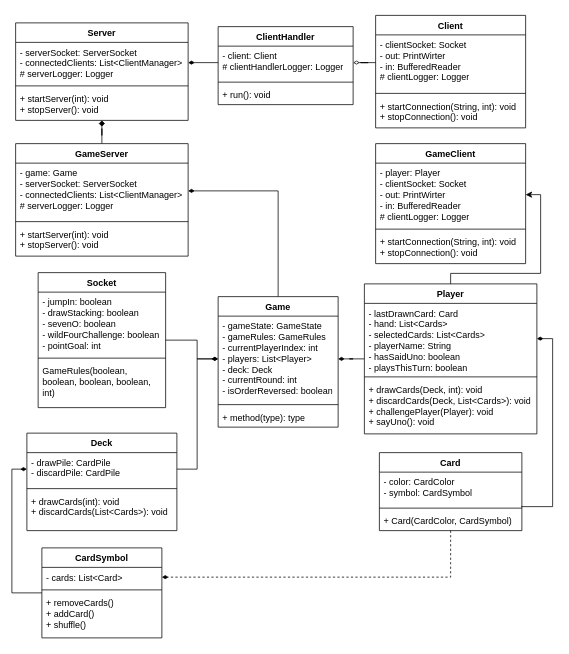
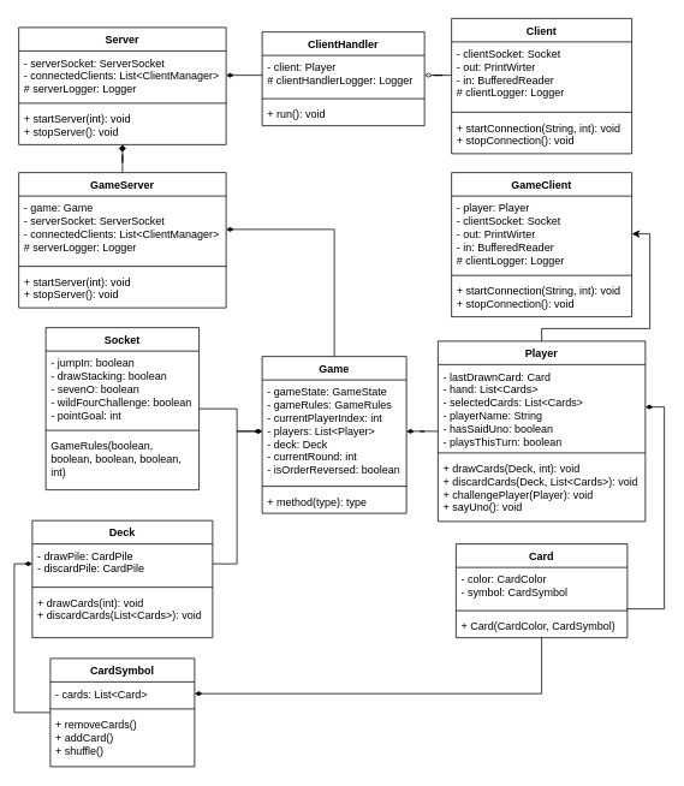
  <mxCell id="0" />
  <mxCell id="1" parent="0" />
- <mxCell id="2" style="edgeStyle=orthogonalEdgeStyle;rounded=0;orthogonalLoop=1;jettySize=auto;html=1;entryX=1;entryY=0.5;entryDx=0;entryDy=0;endArrow=diamondThin;endFill=1;dashed=1;" edge="1" parent="1" source="4" target="54"><mxGeometry relative="1" as="geometry" /></mxCell>
+ <mxCell id="2" style="edgeStyle=orthogonalEdgeStyle;rounded=0;orthogonalLoop=1;jettySize=auto;html=1;entryX=1;entryY=0.5;entryDx=0;entryDy=0;endArrow=diamondThin;endFill=1;" edge="1" parent="1" source="4" target="54"><mxGeometry relative="1" as="geometry" /></mxCell>
  <mxCell id="3" style="edgeStyle=orthogonalEdgeStyle;rounded=0;orthogonalLoop=1;jettySize=auto;html=1;entryX=1;entryY=0.5;entryDx=0;entryDy=0;endArrow=diamondThin;endFill=1;exitX=0.995;exitY=0.25;exitDx=0;exitDy=0;exitPerimeter=0;" edge="1" parent="1" source="6" target="25"><mxGeometry relative="1" as="geometry"><Array as="points"><mxPoint x="736" y="675" /><mxPoint x="736" y="451" /></Array></mxGeometry></mxCell>
  <mxCell id="4" value="Card" style="swimlane;fontStyle=1;align=center;verticalAlign=top;childLayout=stackLayout;horizontal=1;startSize=26;horizontalStack=0;resizeParent=1;resizeParentMax=0;resizeLast=0;collapsible=1;marginBottom=0;whiteSpace=wrap;html=1;" vertex="1" parent="1"><mxGeometry x="505" y="603" width="190" height="104" as="geometry" /></mxCell>
  <mxCell id="5" value="- color: CardColor&lt;div&gt;- symbol: CardSymbol&lt;/div&gt;" style="text;strokeColor=none;fillColor=none;align=left;verticalAlign=top;spacingLeft=4;spacingRight=4;overflow=hidden;rotatable=0;points=[[0,0.5],[1,0.5]];portConstraint=eastwest;whiteSpace=wrap;html=1;" vertex="1" parent="4"><mxGeometry y="26" width="190" height="44" as="geometry" /></mxCell>
  <mxCell id="6" value="" style="line;strokeWidth=1;fillColor=none;align=left;verticalAlign=middle;spacingTop=-1;spacingLeft=3;spacingRight=3;rotatable=0;labelPosition=right;points=[];portConstraint=eastwest;strokeColor=inherit;" vertex="1" parent="4"><mxGeometry y="70" width="190" height="8" as="geometry" /></mxCell>
  <mxCell id="7" value="+ Card(CardColor, CardSymbol)" style="text;strokeColor=none;fillColor=none;align=left;verticalAlign=top;spacingLeft=4;spacingRight=4;overflow=hidden;rotatable=0;points=[[0,0.5],[1,0.5]];portConstraint=eastwest;whiteSpace=wrap;html=1;" vertex="1" parent="4"><mxGeometry y="78" width="190" height="26" as="geometry" /></mxCell>
  <mxCell id="8" value="Deck" style="swimlane;fontStyle=1;align=center;verticalAlign=top;childLayout=stackLayout;horizontal=1;startSize=26;horizontalStack=0;resizeParent=1;resizeParentMax=0;resizeLast=0;collapsible=1;marginBottom=0;whiteSpace=wrap;html=1;" vertex="1" parent="1"><mxGeometry x="35" y="577" width="200" height="130" as="geometry" /></mxCell>
  <mxCell id="9" value="- drawPile: CardPile&lt;div&gt;- discardPile: CardPile&lt;/div&gt;" style="text;strokeColor=none;fillColor=none;align=left;verticalAlign=top;spacingLeft=4;spacingRight=4;overflow=hidden;rotatable=0;points=[[0,0.5],[1,0.5]];portConstraint=eastwest;whiteSpace=wrap;html=1;" vertex="1" parent="8"><mxGeometry y="26" width="200" height="44" as="geometry" /></mxCell>
  <mxCell id="10" value="" style="line;strokeWidth=1;fillColor=none;align=left;verticalAlign=middle;spacingTop=-1;spacingLeft=3;spacingRight=3;rotatable=0;labelPosition=right;points=[];portConstraint=eastwest;strokeColor=inherit;" vertex="1" parent="8"><mxGeometry y="70" width="200" height="8" as="geometry" /></mxCell>
  <mxCell id="11" value="+ drawCards(int): void&lt;div&gt;+ discardCards(List&amp;lt;Cards&amp;gt;): void&lt;/div&gt;" style="text;strokeColor=none;fillColor=none;align=left;verticalAlign=top;spacingLeft=4;spacingRight=4;overflow=hidden;rotatable=0;points=[[0,0.5],[1,0.5]];portConstraint=eastwest;whiteSpace=wrap;html=1;" vertex="1" parent="8"><mxGeometry y="78" width="200" height="52" as="geometry" /></mxCell>
  <mxCell id="12" style="edgeStyle=orthogonalEdgeStyle;rounded=0;orthogonalLoop=1;jettySize=auto;html=1;entryX=1;entryY=0.5;entryDx=0;entryDy=0;endArrow=diamondThin;endFill=1;" edge="1" parent="1" source="13" target="42"><mxGeometry relative="1" as="geometry" /></mxCell>
  <mxCell id="13" value="Game" style="swimlane;fontStyle=1;align=center;verticalAlign=top;childLayout=stackLayout;horizontal=1;startSize=26;horizontalStack=0;resizeParent=1;resizeParentMax=0;resizeLast=0;collapsible=1;marginBottom=0;whiteSpace=wrap;html=1;" vertex="1" parent="1"><mxGeometry x="290" y="395" width="160" height="174" as="geometry" /></mxCell>
  <mxCell id="14" value="- gameState: GameState&lt;div&gt;- gameRules: GameRules&lt;/div&gt;&lt;div&gt;- currentPlayerIndex: int&lt;/div&gt;&lt;div&gt;- players: List&amp;lt;Player&amp;gt;&lt;/div&gt;&lt;div&gt;- deck: Deck&lt;/div&gt;&lt;div&gt;- currentRound: int&lt;/div&gt;&lt;div&gt;- isOrderReversed: boolean&lt;/div&gt;" style="text;strokeColor=none;fillColor=none;align=left;verticalAlign=top;spacingLeft=4;spacingRight=4;overflow=hidden;rotatable=0;points=[[0,0.5],[1,0.5]];portConstraint=eastwest;whiteSpace=wrap;html=1;" vertex="1" parent="13"><mxGeometry y="26" width="160" height="114" as="geometry" /></mxCell>
  <mxCell id="15" value="" style="line;strokeWidth=1;fillColor=none;align=left;verticalAlign=middle;spacingTop=-1;spacingLeft=3;spacingRight=3;rotatable=0;labelPosition=right;points=[];portConstraint=eastwest;strokeColor=inherit;" vertex="1" parent="13"><mxGeometry y="140" width="160" height="8" as="geometry" /></mxCell>
  <mxCell id="16" value="+ method(type): type" style="text;strokeColor=none;fillColor=none;align=left;verticalAlign=top;spacingLeft=4;spacingRight=4;overflow=hidden;rotatable=0;points=[[0,0.5],[1,0.5]];portConstraint=eastwest;whiteSpace=wrap;html=1;" vertex="1" parent="13"><mxGeometry y="148" width="160" height="26" as="geometry" /></mxCell>
  <mxCell id="17" style="edgeStyle=orthogonalEdgeStyle;rounded=0;orthogonalLoop=1;jettySize=auto;html=1;entryX=0;entryY=0.5;entryDx=0;entryDy=0;endArrow=diamondThin;endFill=1;" edge="1" parent="1"><mxGeometry relative="1" as="geometry"><mxPoint x="220" y="453" as="sourcePoint" /><mxPoint x="290" y="478" as="targetPoint" /><Array as="points"><mxPoint x="262" y="453" /><mxPoint x="262" y="478" /></Array></mxGeometry></mxCell>
  <mxCell id="18" value="Socket" style="swimlane;fontStyle=1;align=center;verticalAlign=top;childLayout=stackLayout;horizontal=1;startSize=26;horizontalStack=0;resizeParent=1;resizeParentMax=0;resizeLast=0;collapsible=1;marginBottom=0;whiteSpace=wrap;html=1;" vertex="1" parent="1"><mxGeometry x="50" y="363" width="170" height="180" as="geometry" /></mxCell>
  <mxCell id="19" value="- jumpIn: boolean&lt;div&gt;- drawStacking: boolean&lt;/div&gt;&lt;div&gt;- sevenO: boolean&lt;/div&gt;&lt;div&gt;- wildFourChallenge: boolean&lt;/div&gt;&lt;div&gt;- pointGoal: int&lt;/div&gt;" style="text;strokeColor=none;fillColor=none;align=left;verticalAlign=top;spacingLeft=4;spacingRight=4;overflow=hidden;rotatable=0;points=[[0,0.5],[1,0.5]];portConstraint=eastwest;whiteSpace=wrap;html=1;" vertex="1" parent="18"><mxGeometry y="26" width="170" height="84" as="geometry" /></mxCell>
  <mxCell id="20" value="" style="line;strokeWidth=1;fillColor=none;align=left;verticalAlign=middle;spacingTop=-1;spacingLeft=3;spacingRight=3;rotatable=0;labelPosition=right;points=[];portConstraint=eastwest;strokeColor=inherit;" vertex="1" parent="18"><mxGeometry y="110" width="170" height="8" as="geometry" /></mxCell>
  <mxCell id="21" value="GameRules(boolean, boolean, boolean, boolean, int)" style="text;strokeColor=none;fillColor=none;align=left;verticalAlign=top;spacingLeft=4;spacingRight=4;overflow=hidden;rotatable=0;points=[[0,0.5],[1,0.5]];portConstraint=eastwest;whiteSpace=wrap;html=1;" vertex="1" parent="18"><mxGeometry y="118" width="170" height="62" as="geometry" /></mxCell>
  <mxCell id="22" style="edgeStyle=orthogonalEdgeStyle;rounded=0;orthogonalLoop=1;jettySize=auto;html=1;endArrow=diamondThin;endFill=1;" edge="1" parent="1" source="24" target="14"><mxGeometry relative="1" as="geometry" /></mxCell>
  <mxCell id="23" style="edgeStyle=orthogonalEdgeStyle;rounded=0;orthogonalLoop=1;jettySize=auto;html=1;" edge="1" parent="1" source="24" target="48"><mxGeometry relative="1" as="geometry"><Array as="points"><mxPoint x="600" y="364" /><mxPoint x="720" y="364" /><mxPoint x="720" y="259" /></Array></mxGeometry></mxCell>
  <mxCell id="24" value="Player" style="swimlane;fontStyle=1;align=center;verticalAlign=top;childLayout=stackLayout;horizontal=1;startSize=26;horizontalStack=0;resizeParent=1;resizeParentMax=0;resizeLast=0;collapsible=1;marginBottom=0;whiteSpace=wrap;html=1;" vertex="1" parent="1"><mxGeometry x="485" y="378" width="230" height="200" as="geometry" /></mxCell>
  <mxCell id="25" value="&lt;div&gt;- lastDrawnCard: Card&lt;/div&gt;- hand: List&amp;lt;Cards&amp;gt;&lt;div&gt;- selectedCards: List&amp;lt;Cards&amp;gt;&lt;br&gt;&lt;div&gt;- playerName: String&lt;/div&gt;&lt;div&gt;- hasSaidUno: boolean&lt;/div&gt;&lt;div&gt;- playsThisTurn: boolean&lt;/div&gt;&lt;/div&gt;" style="text;strokeColor=none;fillColor=none;align=left;verticalAlign=top;spacingLeft=4;spacingRight=4;overflow=hidden;rotatable=0;points=[[0,0.5],[1,0.5]];portConstraint=eastwest;whiteSpace=wrap;html=1;" vertex="1" parent="24"><mxGeometry y="26" width="230" height="94" as="geometry" /></mxCell>
  <mxCell id="26" value="" style="line;strokeWidth=1;fillColor=none;align=left;verticalAlign=middle;spacingTop=-1;spacingLeft=3;spacingRight=3;rotatable=0;labelPosition=right;points=[];portConstraint=eastwest;strokeColor=inherit;" vertex="1" parent="24"><mxGeometry y="120" width="230" height="8" as="geometry" /></mxCell>
  <mxCell id="27" value="+ drawCards(Deck, int): void&lt;div&gt;+ discardCards(Deck, List&amp;lt;Cards&amp;gt;): void&lt;/div&gt;&lt;div&gt;+ challengePlayer(Player): void&lt;/div&gt;&lt;div&gt;+ sayUno(): void&lt;/div&gt;" style="text;strokeColor=none;fillColor=none;align=left;verticalAlign=top;spacingLeft=4;spacingRight=4;overflow=hidden;rotatable=0;points=[[0,0.5],[1,0.5]];portConstraint=eastwest;whiteSpace=wrap;html=1;" vertex="1" parent="24"><mxGeometry y="128" width="230" height="72" as="geometry" /></mxCell>
  <mxCell id="28" value="" style="edgeStyle=orthogonalEdgeStyle;rounded=0;orthogonalLoop=1;jettySize=auto;html=1;endArrow=diamond;" edge="1" parent="1" source="41" target="29"><mxGeometry relative="1" as="geometry" /></mxCell>
  <mxCell id="29" value="Server" style="swimlane;fontStyle=1;align=center;verticalAlign=top;childLayout=stackLayout;horizontal=1;startSize=26;horizontalStack=0;resizeParent=1;resizeParentMax=0;resizeLast=0;collapsible=1;marginBottom=0;whiteSpace=wrap;html=1;points=[[0,0,0,0,0],[0,0.25,0,0,0],[0,0.5,0,0,0],[0,0.75,0,0,0],[0,1,0,0,0],[0.25,0,0,0,0],[0.25,1,0,0,0],[0.5,0,0,0,0],[0.5,1,0,0,0],[0.75,0,0,0,0],[0.75,1,0,0,0],[1,0,0,0,0],[1,0.25,0,0,0],[1,0.5,0,0,0],[1,0.75,0,0,0],[1,1,0,0,0]];" vertex="1" parent="1"><mxGeometry x="20" y="30" width="230" height="130" as="geometry" /></mxCell>
  <mxCell id="30" value="- serverSocket: ServerSocket&lt;div&gt;- connectedClients: List&amp;lt;ClientManager&amp;gt;&lt;/div&gt;&lt;div&gt;# serverLogger: Logger&lt;/div&gt;" style="text;strokeColor=none;fillColor=none;align=left;verticalAlign=top;spacingLeft=4;spacingRight=4;overflow=hidden;rotatable=0;points=[[0,0.5],[1,0.5]];portConstraint=eastwest;whiteSpace=wrap;html=1;" vertex="1" parent="29"><mxGeometry y="26" width="230" height="54" as="geometry" /></mxCell>
  <mxCell id="31" value="" style="line;strokeWidth=1;fillColor=none;align=left;verticalAlign=middle;spacingTop=-1;spacingLeft=3;spacingRight=3;rotatable=0;labelPosition=right;points=[];portConstraint=eastwest;strokeColor=inherit;" vertex="1" parent="29"><mxGeometry y="80" width="230" height="8" as="geometry" /></mxCell>
  <mxCell id="32" value="&lt;div&gt;+ startServer(int): void&lt;/div&gt;&lt;div&gt;+ stopServer(): void&lt;/div&gt;&lt;div&gt;&lt;br&gt;&lt;/div&gt;" style="text;strokeColor=none;fillColor=none;align=left;verticalAlign=top;spacingLeft=4;spacingRight=4;overflow=hidden;rotatable=0;points=[[0,0.5],[1,0.5]];portConstraint=eastwest;whiteSpace=wrap;html=1;" vertex="1" parent="29"><mxGeometry y="88" width="230" height="42" as="geometry" /></mxCell>
  <mxCell id="33" value="ClientHandler" style="swimlane;fontStyle=1;align=center;verticalAlign=top;childLayout=stackLayout;horizontal=1;startSize=26;horizontalStack=0;resizeParent=1;resizeParentMax=0;resizeLast=0;collapsible=1;marginBottom=0;whiteSpace=wrap;html=1;" vertex="1" parent="1"><mxGeometry x="290" y="35" width="180" height="104" as="geometry" /></mxCell>
- <mxCell id="34" value="- client: Client&lt;div&gt;# clientHandlerLogger: Logger&lt;/div&gt;" style="text;strokeColor=none;fillColor=none;align=left;verticalAlign=top;spacingLeft=4;spacingRight=4;overflow=hidden;rotatable=0;points=[[0,0.5],[1,0.5]];portConstraint=eastwest;whiteSpace=wrap;html=1;" vertex="1" parent="33"><mxGeometry y="26" width="180" height="44" as="geometry" /></mxCell>
+ <mxCell id="34" value="- client: Player&lt;div&gt;# clientHandlerLogger: Logger&lt;/div&gt;" style="text;strokeColor=none;fillColor=none;align=left;verticalAlign=top;spacingLeft=4;spacingRight=4;overflow=hidden;rotatable=0;points=[[0,0.5],[1,0.5]];portConstraint=eastwest;whiteSpace=wrap;html=1;" vertex="1" parent="33"><mxGeometry y="26" width="180" height="44" as="geometry" /></mxCell>
  <mxCell id="35" value="" style="line;strokeWidth=1;fillColor=none;align=left;verticalAlign=middle;spacingTop=-1;spacingLeft=3;spacingRight=3;rotatable=0;labelPosition=right;points=[];portConstraint=eastwest;strokeColor=inherit;" vertex="1" parent="33"><mxGeometry y="70" width="180" height="8" as="geometry" /></mxCell>
  <mxCell id="36" value="+ run(): void" style="text;strokeColor=none;fillColor=none;align=left;verticalAlign=top;spacingLeft=4;spacingRight=4;overflow=hidden;rotatable=0;points=[[0,0.5],[1,0.5]];portConstraint=eastwest;whiteSpace=wrap;html=1;" vertex="1" parent="33"><mxGeometry y="78" width="180" height="26" as="geometry" /></mxCell>
  <mxCell id="37" value="Client" style="swimlane;fontStyle=1;align=center;verticalAlign=top;childLayout=stackLayout;horizontal=1;startSize=26;horizontalStack=0;resizeParent=1;resizeParentMax=0;resizeLast=0;collapsible=1;marginBottom=0;whiteSpace=wrap;html=1;" vertex="1" parent="1"><mxGeometry x="500" y="20" width="200" height="150" as="geometry" /></mxCell>
  <mxCell id="38" value="- clientSocket: Socket&lt;div&gt;- out: PrintWirter&lt;/div&gt;&lt;div&gt;- in: BufferedReader&lt;/div&gt;&lt;div&gt;# clientLogger: Logger&lt;/div&gt;" style="text;strokeColor=none;fillColor=none;align=left;verticalAlign=top;spacingLeft=4;spacingRight=4;overflow=hidden;rotatable=0;points=[[0,0.5],[1,0.5]];portConstraint=eastwest;whiteSpace=wrap;html=1;" vertex="1" parent="37"><mxGeometry y="26" width="200" height="74" as="geometry" /></mxCell>
  <mxCell id="39" value="" style="line;strokeWidth=1;fillColor=none;align=left;verticalAlign=middle;spacingTop=-1;spacingLeft=3;spacingRight=3;rotatable=0;labelPosition=right;points=[];portConstraint=eastwest;strokeColor=inherit;" vertex="1" parent="37"><mxGeometry y="100" width="200" height="8" as="geometry" /></mxCell>
  <mxCell id="40" value="+ startConnection(String, int): void&lt;div&gt;+ stopConnection(): void&lt;/div&gt;" style="text;strokeColor=none;fillColor=none;align=left;verticalAlign=top;spacingLeft=4;spacingRight=4;overflow=hidden;rotatable=0;points=[[0,0.5],[1,0.5]];portConstraint=eastwest;whiteSpace=wrap;html=1;" vertex="1" parent="37"><mxGeometry y="108" width="200" height="42" as="geometry" /></mxCell>
  <mxCell id="41" value="GameServer" style="swimlane;fontStyle=1;align=center;verticalAlign=top;childLayout=stackLayout;horizontal=1;startSize=26;horizontalStack=0;resizeParent=1;resizeParentMax=0;resizeLast=0;collapsible=1;marginBottom=0;whiteSpace=wrap;html=1;points=[[0,0,0,0,0],[0,0.25,0,0,0],[0,0.5,0,0,0],[0,0.75,0,0,0],[0,1,0,0,0],[0.25,0,0,0,0],[0.25,1,0,0,0],[0.5,0,0,0,0],[0.5,1,0,0,0],[0.75,0,0,0,0],[0.75,1,0,0,0],[1,0,0,0,0],[1,0.25,0,0,0],[1,0.5,0,0,0],[1,0.75,0,0,0],[1,1,0,0,0]];" vertex="1" parent="1"><mxGeometry x="20" y="191" width="230" height="150" as="geometry" /></mxCell>
  <mxCell id="42" value="- game: Game&lt;div&gt;- serverSocket: ServerSocket&lt;div&gt;- connectedClients: List&amp;lt;ClientManager&amp;gt;&lt;/div&gt;&lt;div&gt;# serverLogger: Logger&lt;/div&gt;&lt;/div&gt;" style="text;strokeColor=none;fillColor=none;align=left;verticalAlign=top;spacingLeft=4;spacingRight=4;overflow=hidden;rotatable=0;points=[[0,0.5],[1,0.5]];portConstraint=eastwest;whiteSpace=wrap;html=1;" vertex="1" parent="41"><mxGeometry y="26" width="230" height="74" as="geometry" /></mxCell>
  <mxCell id="43" value="" style="line;strokeWidth=1;fillColor=none;align=left;verticalAlign=middle;spacingTop=-1;spacingLeft=3;spacingRight=3;rotatable=0;labelPosition=right;points=[];portConstraint=eastwest;strokeColor=inherit;" vertex="1" parent="41"><mxGeometry y="100" width="230" height="8" as="geometry" /></mxCell>
  <mxCell id="44" value="&lt;div&gt;+ startServer(int): void&lt;/div&gt;&lt;div&gt;+ stopServer(): void&lt;/div&gt;&lt;div&gt;&lt;br&gt;&lt;/div&gt;" style="text;strokeColor=none;fillColor=none;align=left;verticalAlign=top;spacingLeft=4;spacingRight=4;overflow=hidden;rotatable=0;points=[[0,0.5],[1,0.5]];portConstraint=eastwest;whiteSpace=wrap;html=1;" vertex="1" parent="41"><mxGeometry y="108" width="230" height="42" as="geometry" /></mxCell>
  <mxCell id="45" value="" style="edgeStyle=orthogonalEdgeStyle;rounded=0;orthogonalLoop=1;jettySize=auto;html=1;endArrow=diamondThin;endFill=1;exitX=0;exitY=0.5;exitDx=0;exitDy=0;" edge="1" parent="1" source="34" target="30"><mxGeometry relative="1" as="geometry" /></mxCell>
  <mxCell id="46" value="" style="edgeStyle=orthogonalEdgeStyle;rounded=0;orthogonalLoop=1;jettySize=auto;html=1;entryX=1;entryY=0.5;entryDx=0;entryDy=0;endArrow=diamondThin;endFill=0;" edge="1" parent="1" source="38" target="34"><mxGeometry relative="1" as="geometry" /></mxCell>
  <mxCell id="47" value="GameClient" style="swimlane;fontStyle=1;align=center;verticalAlign=top;childLayout=stackLayout;horizontal=1;startSize=26;horizontalStack=0;resizeParent=1;resizeParentMax=0;resizeLast=0;collapsible=1;marginBottom=0;whiteSpace=wrap;html=1;" vertex="1" parent="1"><mxGeometry x="500" y="191" width="200" height="160" as="geometry" /></mxCell>
  <mxCell id="48" value="&lt;div&gt;- player: Player&lt;/div&gt;- clientSocket: Socket&lt;div&gt;- out: PrintWirter&lt;/div&gt;&lt;div&gt;- in: BufferedReader&lt;/div&gt;&lt;div&gt;# clientLogger: Logger&lt;/div&gt;" style="text;strokeColor=none;fillColor=none;align=left;verticalAlign=top;spacingLeft=4;spacingRight=4;overflow=hidden;rotatable=0;points=[[0,0.5],[1,0.5]];portConstraint=eastwest;whiteSpace=wrap;html=1;" vertex="1" parent="47"><mxGeometry y="26" width="200" height="84" as="geometry" /></mxCell>
  <mxCell id="49" value="" style="line;strokeWidth=1;fillColor=none;align=left;verticalAlign=middle;spacingTop=-1;spacingLeft=3;spacingRight=3;rotatable=0;labelPosition=right;points=[];portConstraint=eastwest;strokeColor=inherit;" vertex="1" parent="47"><mxGeometry y="110" width="200" height="8" as="geometry" /></mxCell>
  <mxCell id="50" value="+ startConnection(String, int): void&lt;div&gt;+ stopConnection(): void&lt;/div&gt;" style="text;strokeColor=none;fillColor=none;align=left;verticalAlign=top;spacingLeft=4;spacingRight=4;overflow=hidden;rotatable=0;points=[[0,0.5],[1,0.5]];portConstraint=eastwest;whiteSpace=wrap;html=1;" vertex="1" parent="47"><mxGeometry y="118" width="200" height="42" as="geometry" /></mxCell>
  <mxCell id="51" style="edgeStyle=orthogonalEdgeStyle;rounded=0;orthogonalLoop=1;jettySize=auto;html=1;entryX=0;entryY=0.5;entryDx=0;entryDy=0;endArrow=diamondThin;endFill=1;" edge="1" parent="1" source="9" target="14"><mxGeometry relative="1" as="geometry"><Array as="points"><mxPoint x="262" y="625" /><mxPoint x="262" y="478" /></Array></mxGeometry></mxCell>
  <mxCell id="52" style="edgeStyle=orthogonalEdgeStyle;rounded=0;orthogonalLoop=1;jettySize=auto;html=1;entryX=0;entryY=0.5;entryDx=0;entryDy=0;exitX=0;exitY=0.5;exitDx=0;exitDy=0;endArrow=diamondThin;endFill=1;" edge="1" parent="1" source="53" target="9"><mxGeometry relative="1" as="geometry" /></mxCell>
  <mxCell id="53" value="CardSymbol" style="swimlane;fontStyle=1;align=center;verticalAlign=top;childLayout=stackLayout;horizontal=1;startSize=26;horizontalStack=0;resizeParent=1;resizeParentMax=0;resizeLast=0;collapsible=1;marginBottom=0;whiteSpace=wrap;html=1;" vertex="1" parent="1"><mxGeometry x="55" y="730" width="160" height="120" as="geometry" /></mxCell>
  <mxCell id="54" value="- cards: List&amp;lt;Card&amp;gt;" style="text;strokeColor=none;fillColor=none;align=left;verticalAlign=top;spacingLeft=4;spacingRight=4;overflow=hidden;rotatable=0;points=[[0,0.5],[1,0.5]];portConstraint=eastwest;whiteSpace=wrap;html=1;" vertex="1" parent="53"><mxGeometry y="26" width="160" height="26" as="geometry" /></mxCell>
  <mxCell id="55" value="" style="line;strokeWidth=1;fillColor=none;align=left;verticalAlign=middle;spacingTop=-1;spacingLeft=3;spacingRight=3;rotatable=0;labelPosition=right;points=[];portConstraint=eastwest;strokeColor=inherit;" vertex="1" parent="53"><mxGeometry y="52" width="160" height="8" as="geometry" /></mxCell>
  <mxCell id="56" value="+ removeCards()&lt;div&gt;+ addCard()&lt;/div&gt;&lt;div&gt;+ shuffle()&lt;/div&gt;" style="text;strokeColor=none;fillColor=none;align=left;verticalAlign=top;spacingLeft=4;spacingRight=4;overflow=hidden;rotatable=0;points=[[0,0.5],[1,0.5]];portConstraint=eastwest;whiteSpace=wrap;html=1;" vertex="1" parent="53"><mxGeometry y="60" width="160" height="60" as="geometry" /></mxCell>
